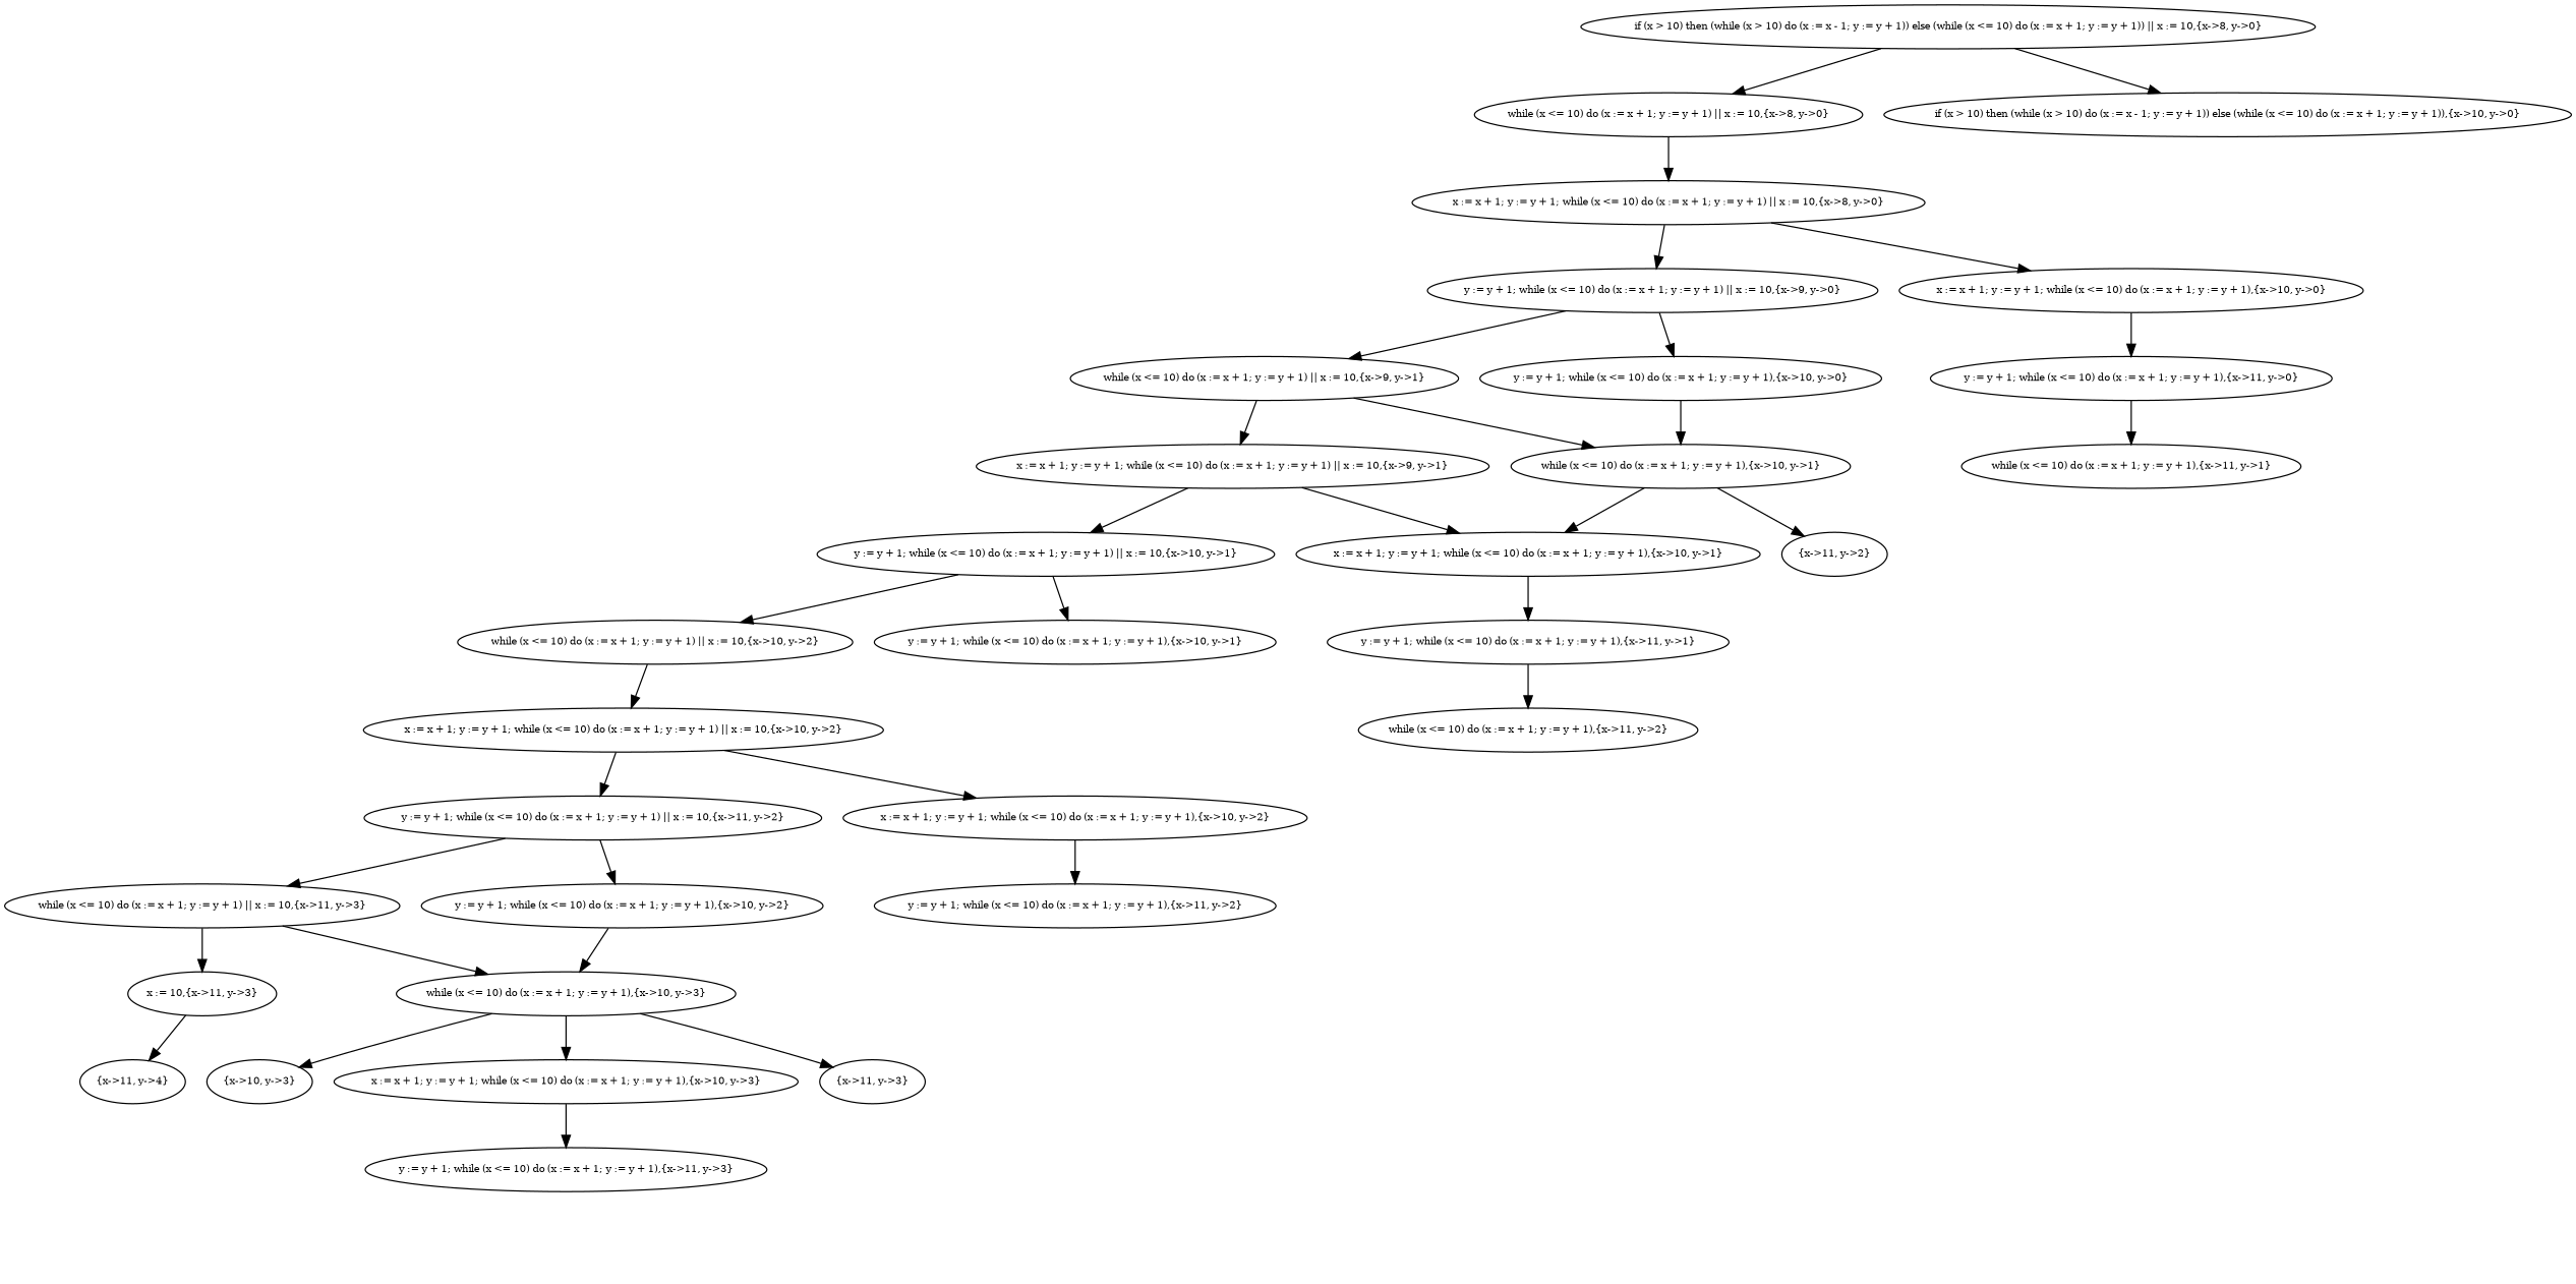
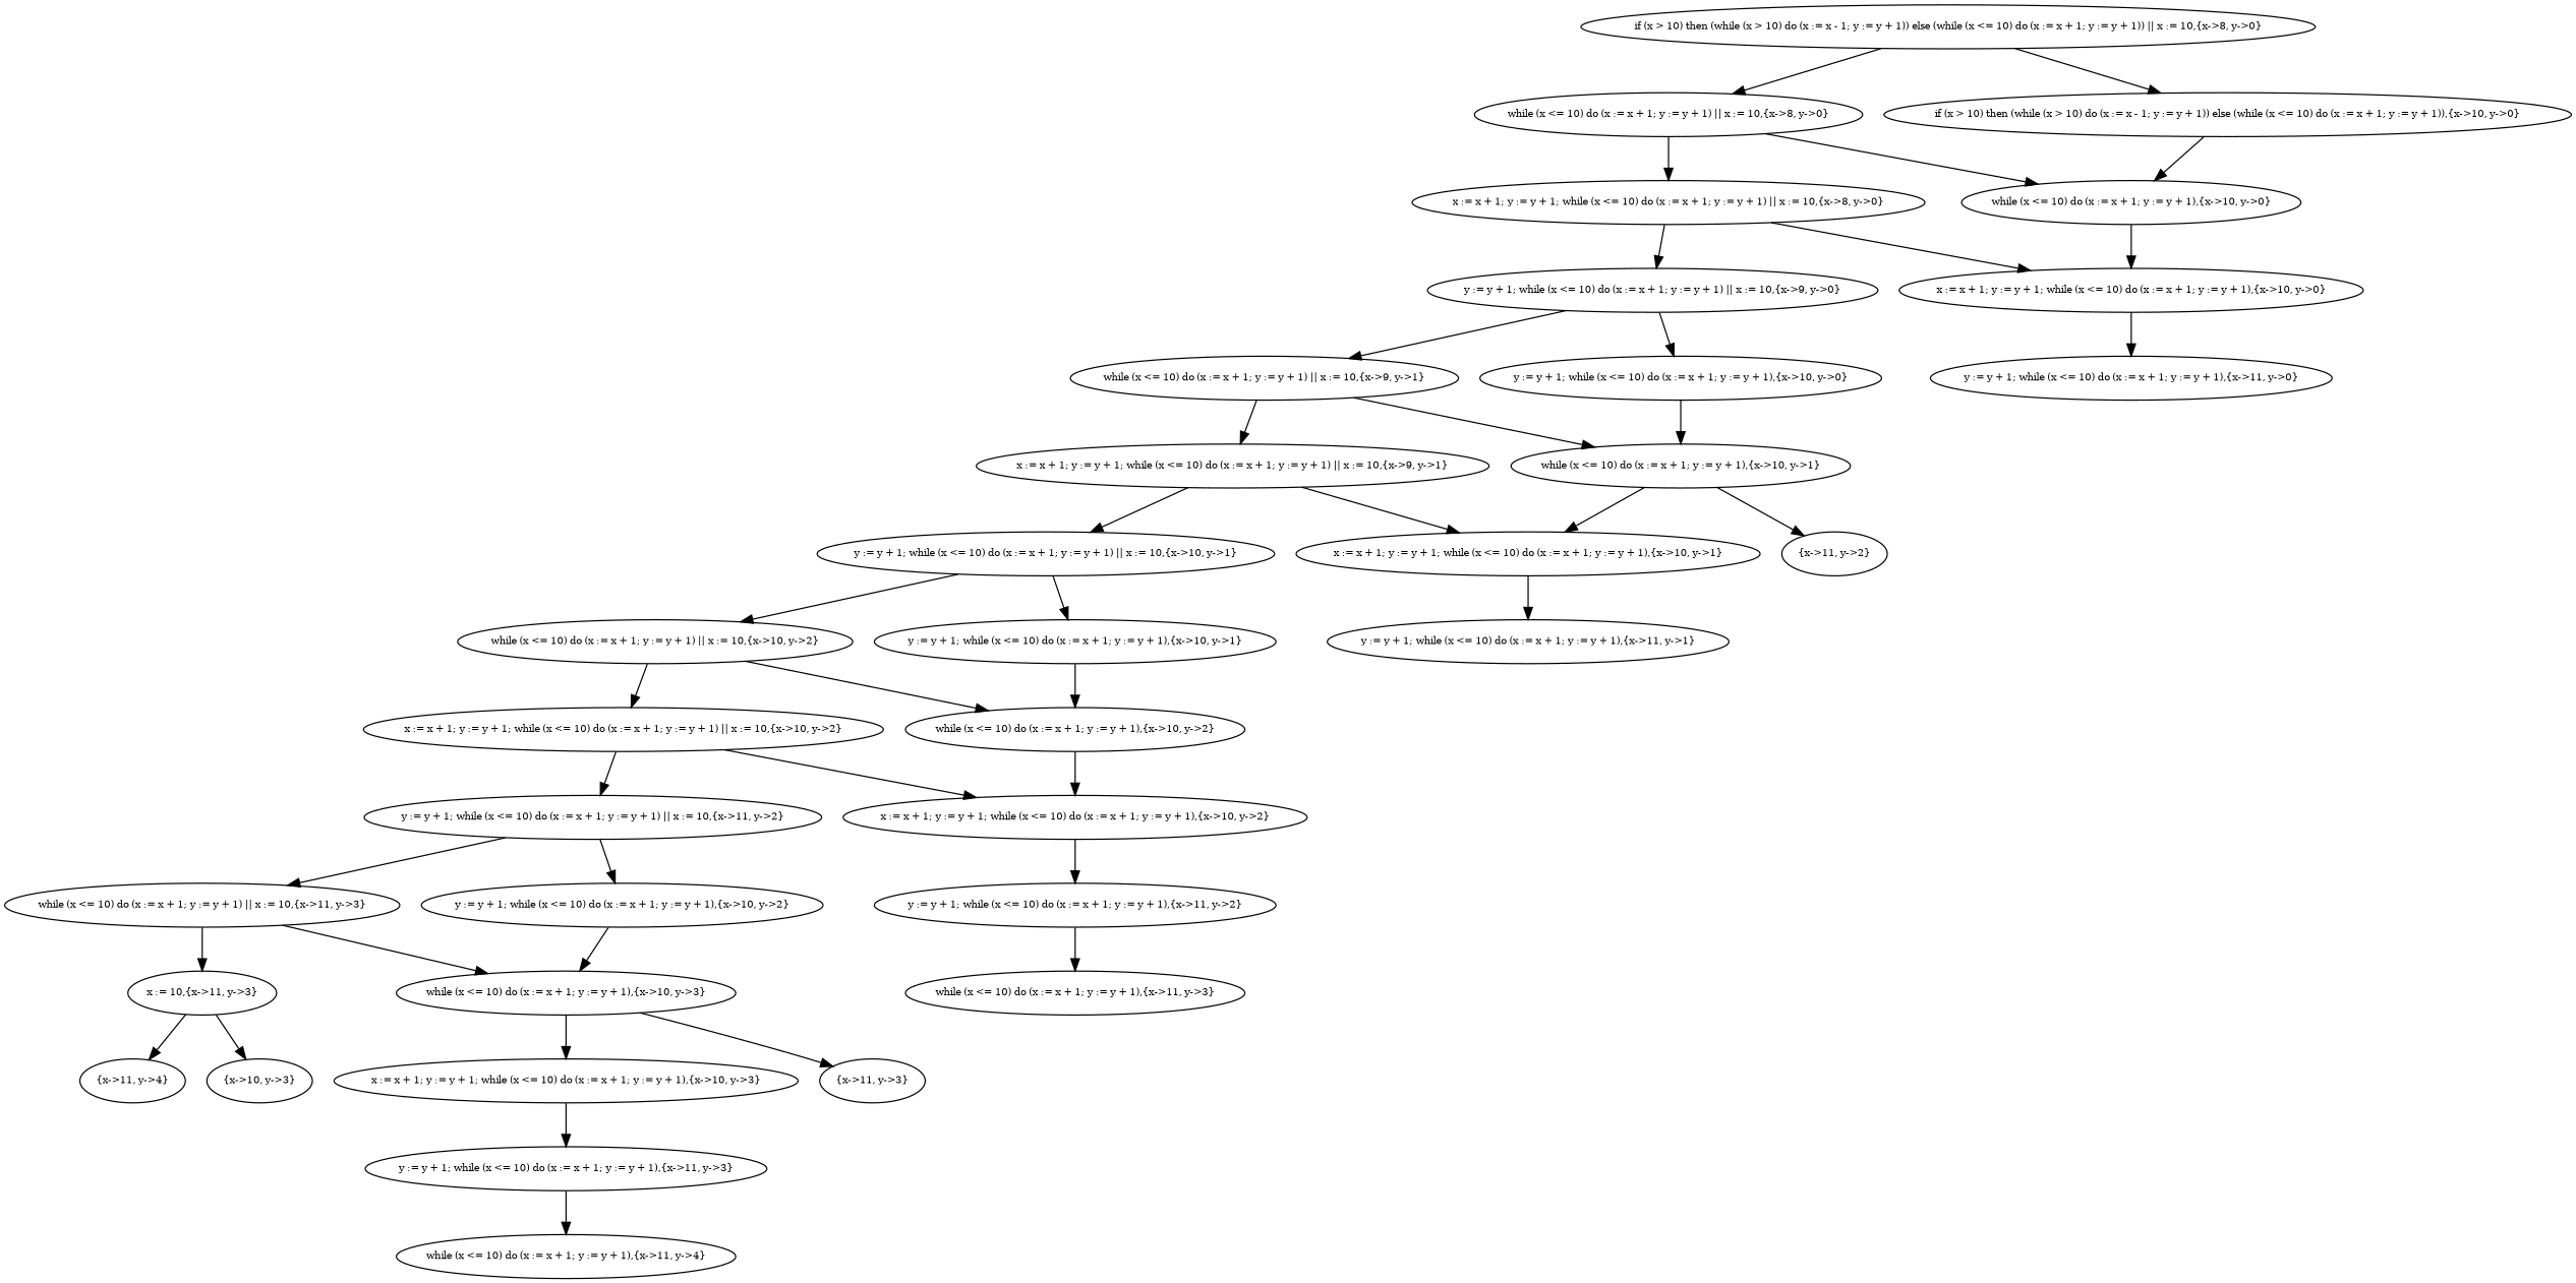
  digraph {
    fontname="DejaVu Serif"
    node [fontname="DejaVu Serif" fontsize=8]
    edge [fontname="DejaVu Serif" fontsize=8]
    n1 [label="if (x > 10) then (while (x > 10) do (x := x - 1; y := y + 1)) else (while (x <= 10) do (x := x + 1; y := y + 1)) || x := 10,{x->8, y->0}"]
    n2 [label="while (x <= 10) do (x := x + 1; y := y + 1) || x := 10,{x->8, y->0}"]
    n3 [label="if (x > 10) then (while (x > 10) do (x := x - 1; y := y + 1)) else (while (x <= 10) do (x := x + 1; y := y + 1)),{x->10, y->0}"]
    n4 [label="x := x + 1; y := y + 1; while (x <= 10) do (x := x + 1; y := y + 1) || x := 10,{x->8, y->0}"]
+   n5 [label="while (x <= 10) do (x := x + 1; y := y + 1),{x->10, y->0}"]
    n6 [label="y := y + 1; while (x <= 10) do (x := x + 1; y := y + 1) || x := 10,{x->9, y->0}"]
    n7 [label="x := x + 1; y := y + 1; while (x <= 10) do (x := x + 1; y := y + 1),{x->10, y->0}"]
    n8 [label="while (x <= 10) do (x := x + 1; y := y + 1) || x := 10,{x->9, y->1}"]
    n9 [label="y := y + 1; while (x <= 10) do (x := x + 1; y := y + 1),{x->10, y->0}"]
    n10 [label="y := y + 1; while (x <= 10) do (x := x + 1; y := y + 1),{x->11, y->0}"]
    n11 [label="x := x + 1; y := y + 1; while (x <= 10) do (x := x + 1; y := y + 1) || x := 10,{x->9, y->1}"]
    n12 [label="while (x <= 10) do (x := x + 1; y := y + 1),{x->10, y->1}"]
    n13 [label="y := y + 1; while (x <= 10) do (x := x + 1; y := y + 1) || x := 10,{x->10, y->1}"]
    n14 [label="x := x + 1; y := y + 1; while (x <= 10) do (x := x + 1; y := y + 1),{x->10, y->1}"]
    n15 [label="{x->11, y->2}"]
    n16 [label="while (x <= 10) do (x := x + 1; y := y + 1) || x := 10,{x->10, y->2}"]
    n17 [label="y := y + 1; while (x <= 10) do (x := x + 1; y := y + 1),{x->10, y->1}"]
    n18 [label="y := y + 1; while (x <= 10) do (x := x + 1; y := y + 1),{x->11, y->1}"]
    n19 [label="x := x + 1; y := y + 1; while (x <= 10) do (x := x + 1; y := y + 1) || x := 10,{x->10, y->2}"]
+   n20 [label="while (x <= 10) do (x := x + 1; y := y + 1),{x->10, y->2}"]
    n21 [label="y := y + 1; while (x <= 10) do (x := x + 1; y := y + 1) || x := 10,{x->11, y->2}"]
    n22 [label="x := x + 1; y := y + 1; while (x <= 10) do (x := x + 1; y := y + 1),{x->10, y->2}"]
    n23 [label="while (x <= 10) do (x := x + 1; y := y + 1) || x := 10,{x->11, y->3}"]
    n24 [label="y := y + 1; while (x <= 10) do (x := x + 1; y := y + 1),{x->10, y->2}"]
    n25 [label="y := y + 1; while (x <= 10) do (x := x + 1; y := y + 1),{x->11, y->2}"]
    n26 [label="x := 10,{x->11, y->3}"]
    n27 [label="while (x <= 10) do (x := x + 1; y := y + 1),{x->10, y->3}"]
    n28 [label="{x->10, y->3}"]
    n29 [label="{x->11, y->4}"]
    n30 [label="x := x + 1; y := y + 1; while (x <= 10) do (x := x + 1; y := y + 1),{x->10, y->3}"]
    n31 [label="{x->11, y->3}"]
    n32 [label="y := y + 1; while (x <= 10) do (x := x + 1; y := y + 1),{x->11, y->3}"]
-   n35 [label="while (x <= 10) do (x := x + 1; y := y + 1),{x->11, y->2}"]
-   n36 [label="while (x <= 10) do (x := x + 1; y := y + 1),{x->11, y->1}"]
+   n33 [label="while (x <= 10) do (x := x + 1; y := y + 1),{x->11, y->4}"]
+   n34 [label="while (x <= 10) do (x := x + 1; y := y + 1),{x->11, y->3}"]
    n1 -> n2
    n1 -> n3
    n2 -> n4
+   n2 -> n5
+   n3 -> n5
    n4 -> n6
    n4 -> n7
+   n5 -> n7
    n6 -> n8
    n6 -> n9
    n7 -> n10
    n8 -> n11
    n8 -> n12
    n9 -> n12
-   n10 -> n36
    n11 -> n13
    n11 -> n14
    n12 -> n14
    n12 -> n15
    n13 -> n16
    n13 -> n17
    n14 -> n18
    n16 -> n19
-   n18 -> n35
+   n16 -> n20
+   n17 -> n20
    n19 -> n21
    n19 -> n22
+   n20 -> n22
    n21 -> n23
    n21 -> n24
    n22 -> n25
    n23 -> n26
    n23 -> n27
    n24 -> n27
-   n27 -> n28
+   n25 -> n34
+   n26 -> n28
    n26 -> n29
    n27 -> n30
    n27 -> n31
    n30 -> n32
+   n32 -> n33
  }
